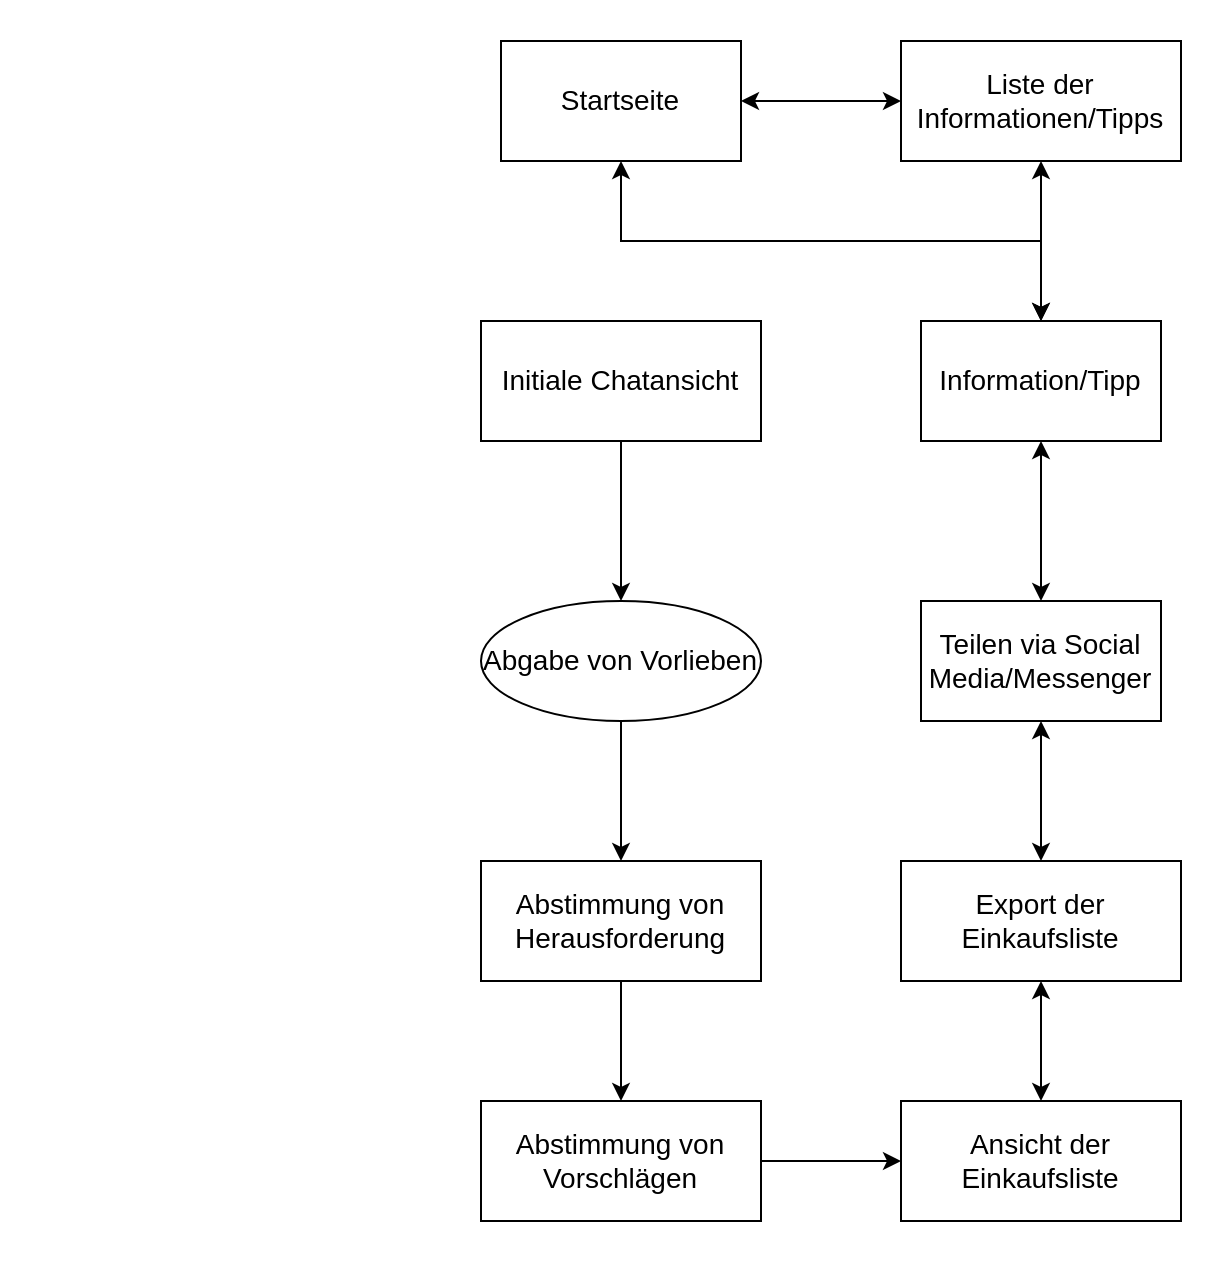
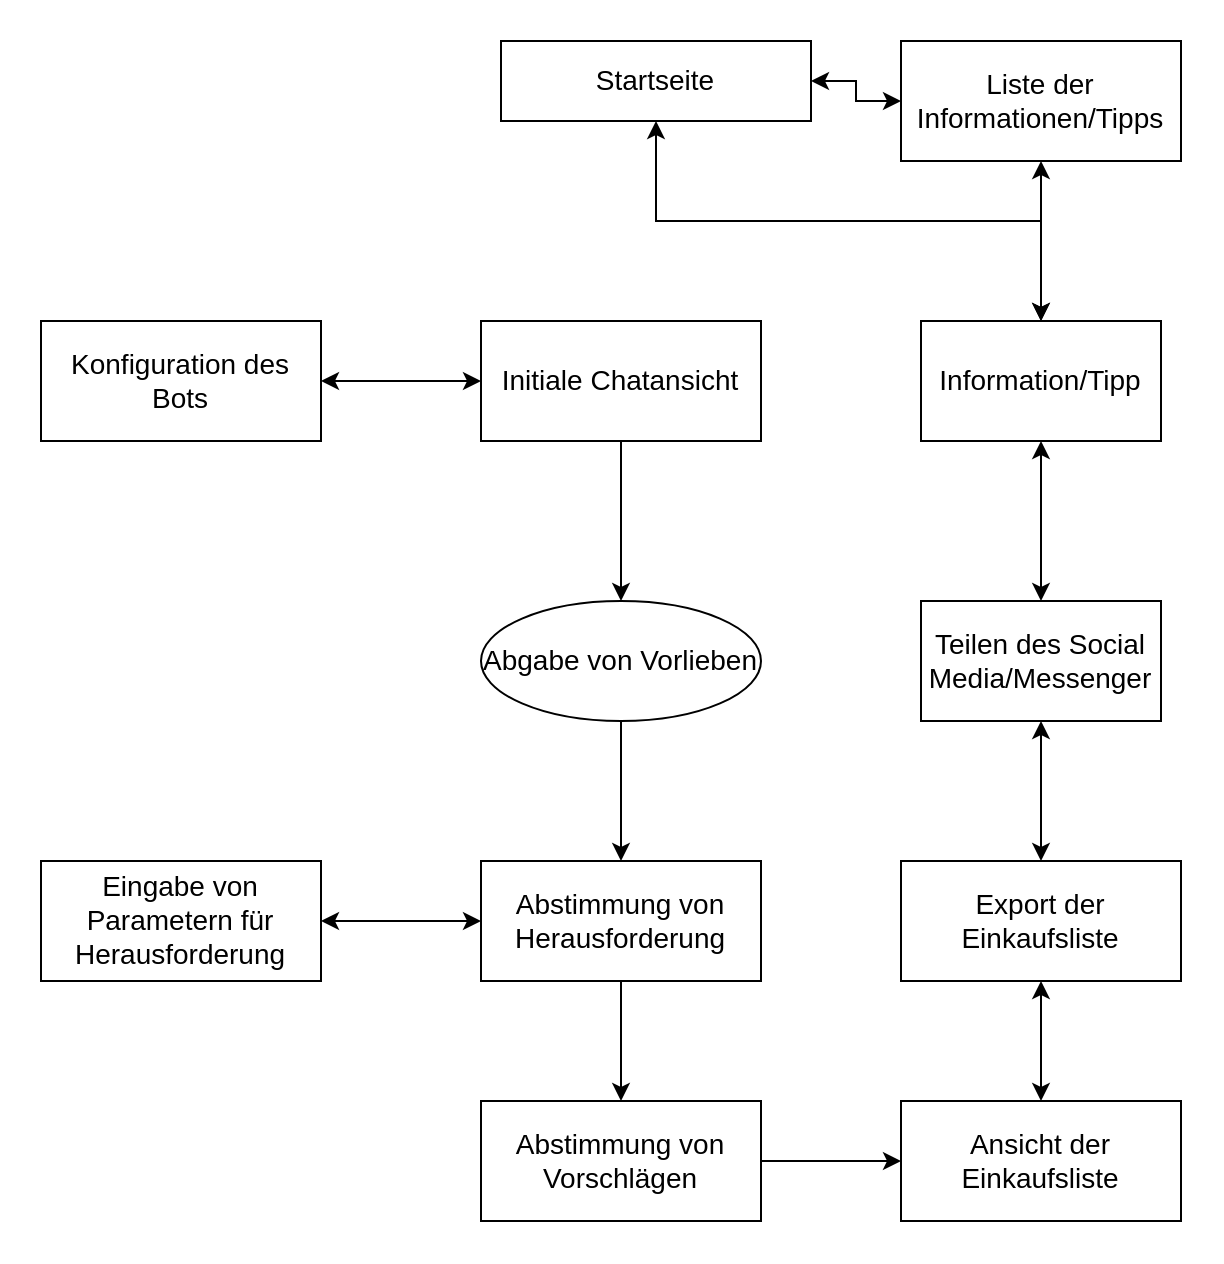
  <mxCell id="0" />
  <mxCell id="1" parent="0" />
  <mxCell id="2" style="edgeStyle=orthogonalEdgeStyle;rounded=0;orthogonalLoop=1;jettySize=auto;html=1;exitX=1;exitY=0.5;exitDx=0;exitDy=0;entryX=0;entryY=0.5;entryDx=0;entryDy=0;startArrow=classic;startFill=1;endArrow=classic;endFill=1;" parent="1" source="4" target="7" edge="1"><mxGeometry relative="1" as="geometry" /></mxCell>
  <mxCell id="3" style="edgeStyle=orthogonalEdgeStyle;rounded=0;orthogonalLoop=1;jettySize=auto;html=1;exitX=0.5;exitY=1;exitDx=0;exitDy=0;startArrow=classic;startFill=1;endArrow=classic;endFill=1;" parent="1" source="4" target="9" edge="1"><mxGeometry relative="1" as="geometry" /></mxCell>
- <mxCell id="4" value="&lt;font style=&quot;font-size: 14px&quot;&gt;Startseite&lt;/font&gt;" style="rounded=0;whiteSpace=wrap;html=1;" parent="1" vertex="1"><mxGeometry x="250" y="20" width="120" height="60" as="geometry" /></mxCell>
- <mxCell id="5" value="&lt;font style=&quot;font-size: 14px&quot;&gt;Teilen via Social Media/Messenger&lt;/font&gt;" style="rounded=0;whiteSpace=wrap;html=1;" parent="1" vertex="1"><mxGeometry x="460" y="300" width="120" height="60" as="geometry" /></mxCell>
+ <mxCell id="4" value="&lt;font style=&quot;font-size: 14px&quot;&gt;Startseite&lt;/font&gt;" style="rounded=0;whiteSpace=wrap;html=1;" parent="1" vertex="1"><mxGeometry x="250" y="20" width="155" height="40" as="geometry" /></mxCell>
+ <mxCell id="5" value="&lt;font style=&quot;font-size: 14px&quot;&gt;Teilen des Social Media/Messenger&lt;/font&gt;" style="rounded=0;whiteSpace=wrap;html=1;" parent="1" vertex="1"><mxGeometry x="460" y="300" width="120" height="60" as="geometry" /></mxCell>
  <mxCell id="6" style="edgeStyle=orthogonalEdgeStyle;rounded=0;orthogonalLoop=1;jettySize=auto;html=1;exitX=0.5;exitY=1;exitDx=0;exitDy=0;entryX=0.5;entryY=0;entryDx=0;entryDy=0;startArrow=classic;startFill=1;endArrow=classic;endFill=1;" parent="1" source="7" target="9" edge="1"><mxGeometry relative="1" as="geometry" /></mxCell>
  <mxCell id="7" value="&lt;font style=&quot;font-size: 14px&quot;&gt;Liste der Informationen/Tipps&lt;/font&gt;" style="rounded=0;whiteSpace=wrap;html=1;" parent="1" vertex="1"><mxGeometry x="450" y="20" width="140" height="60" as="geometry" /></mxCell>
  <mxCell id="8" style="edgeStyle=orthogonalEdgeStyle;rounded=0;orthogonalLoop=1;jettySize=auto;html=1;exitX=0.5;exitY=1;exitDx=0;exitDy=0;entryX=0.5;entryY=0;entryDx=0;entryDy=0;startArrow=classic;startFill=1;endArrow=classic;endFill=1;" parent="1" source="9" target="5" edge="1"><mxGeometry relative="1" as="geometry" /></mxCell>
  <mxCell id="9" value="&lt;font style=&quot;font-size: 14px&quot;&gt;Information/Tipp&lt;/font&gt;" style="rounded=0;whiteSpace=wrap;html=1;" parent="1" vertex="1"><mxGeometry x="460" y="160" width="120" height="60" as="geometry" /></mxCell>
  <mxCell id="10" style="edgeStyle=orthogonalEdgeStyle;rounded=0;orthogonalLoop=1;jettySize=auto;html=1;exitX=0.5;exitY=1;exitDx=0;exitDy=0;entryX=0.5;entryY=0;entryDx=0;entryDy=0;startArrow=none;startFill=0;endArrow=classic;endFill=1;" parent="1" source="11" target="14" edge="1"><mxGeometry relative="1" as="geometry" /></mxCell>
  <mxCell id="11" value="&lt;font style=&quot;font-size: 14px&quot;&gt;Initiale Chatansicht&lt;/font&gt;" style="rounded=0;whiteSpace=wrap;html=1;" parent="1" vertex="1"><mxGeometry x="240" y="160" width="140" height="60" as="geometry" /></mxCell>
+ <mxCell id="12" style="edgeStyle=orthogonalEdgeStyle;rounded=0;orthogonalLoop=1;jettySize=auto;html=1;exitX=1;exitY=0.5;exitDx=0;exitDy=0;entryX=0;entryY=0.5;entryDx=0;entryDy=0;startArrow=classic;startFill=1;endArrow=classic;endFill=1;" parent="1" source="13" target="11" edge="1"><mxGeometry relative="1" as="geometry" /></mxCell>
+ <mxCell id="13" value="&lt;font style=&quot;font-size: 14px&quot;&gt;Konfiguration des Bots&lt;/font&gt;" style="rounded=0;whiteSpace=wrap;html=1;" parent="1" vertex="1"><mxGeometry x="20" y="160" width="140" height="60" as="geometry" /></mxCell>
  <mxCell id="14" value="&lt;font style=&quot;font-size: 14px&quot;&gt;Abgabe von Vorlieben&lt;/font&gt;" style="ellipse;whiteSpace=wrap;html=1;" parent="1" vertex="1"><mxGeometry x="240" y="300" width="140" height="60" as="geometry" /></mxCell>
  <mxCell id="15" style="edgeStyle=orthogonalEdgeStyle;rounded=0;orthogonalLoop=1;jettySize=auto;html=1;exitX=0.5;exitY=0;exitDx=0;exitDy=0;entryX=0.5;entryY=1;entryDx=0;entryDy=0;startArrow=classic;startFill=1;endArrow=none;endFill=0;" parent="1" source="23" target="14" edge="1"><mxGeometry relative="1" as="geometry" /></mxCell>
  <mxCell id="16" style="edgeStyle=orthogonalEdgeStyle;rounded=0;orthogonalLoop=1;jettySize=auto;html=1;exitX=1;exitY=0.5;exitDx=0;exitDy=0;startArrow=none;startFill=0;endArrow=classic;endFill=1;entryX=0;entryY=0.5;entryDx=0;entryDy=0;" parent="1" source="17" target="18" edge="1"><mxGeometry relative="1" as="geometry" /></mxCell>
  <mxCell id="17" value="&lt;font style=&quot;font-size: 14px&quot;&gt;Abstimmung von Vorschlägen&lt;/font&gt;" style="rounded=0;whiteSpace=wrap;html=1;" parent="1" vertex="1"><mxGeometry x="240" y="550" width="140" height="60" as="geometry" /></mxCell>
  <mxCell id="18" value="&lt;font style=&quot;font-size: 14px&quot;&gt;Ansicht der Einkaufsliste&lt;/font&gt;" style="rounded=0;whiteSpace=wrap;html=1;" parent="1" vertex="1"><mxGeometry x="450" y="550" width="140" height="60" as="geometry" /></mxCell>
  <mxCell id="19" style="edgeStyle=orthogonalEdgeStyle;rounded=0;orthogonalLoop=1;jettySize=auto;html=1;exitX=0.5;exitY=0;exitDx=0;exitDy=0;entryX=0.5;entryY=1;entryDx=0;entryDy=0;startArrow=classic;startFill=1;endArrow=classic;endFill=1;" parent="1" source="21" target="5" edge="1"><mxGeometry relative="1" as="geometry" /></mxCell>
  <mxCell id="20" style="edgeStyle=orthogonalEdgeStyle;rounded=0;orthogonalLoop=1;jettySize=auto;html=1;exitX=0.5;exitY=1;exitDx=0;exitDy=0;entryX=0.5;entryY=0;entryDx=0;entryDy=0;startArrow=classic;startFill=1;endArrow=classic;endFill=1;" parent="1" source="21" target="18" edge="1"><mxGeometry relative="1" as="geometry" /></mxCell>
  <mxCell id="21" value="&lt;font style=&quot;font-size: 14px&quot;&gt;Export der Einkaufsliste&lt;/font&gt;" style="rounded=0;whiteSpace=wrap;html=1;" parent="1" vertex="1"><mxGeometry x="450" y="430" width="140" height="60" as="geometry" /></mxCell>
  <mxCell id="22" style="edgeStyle=orthogonalEdgeStyle;rounded=0;orthogonalLoop=1;jettySize=auto;html=1;exitX=0.5;exitY=1;exitDx=0;exitDy=0;entryX=0.5;entryY=0;entryDx=0;entryDy=0;" edge="1" parent="1" source="23" target="17"><mxGeometry relative="1" as="geometry" /></mxCell>
  <mxCell id="23" value="&lt;font style=&quot;font-size: 14px&quot;&gt;Abstimmung von Herausforderung&lt;/font&gt;" style="rounded=0;whiteSpace=wrap;html=1;" vertex="1" parent="1"><mxGeometry x="240" y="430" width="140" height="60" as="geometry" /></mxCell>
+ <mxCell id="24" style="edgeStyle=orthogonalEdgeStyle;rounded=0;orthogonalLoop=1;jettySize=auto;html=1;exitX=1;exitY=0.5;exitDx=0;exitDy=0;entryX=0;entryY=0.5;entryDx=0;entryDy=0;startArrow=classic;startFill=1;" edge="1" parent="1" source="25" target="23"><mxGeometry relative="1" as="geometry" /></mxCell>
+ <mxCell id="25" value="&lt;font style=&quot;font-size: 14px&quot;&gt;Eingabe von Parametern für Herausforderung&lt;/font&gt;" style="rounded=0;whiteSpace=wrap;html=1;" vertex="1" parent="1"><mxGeometry x="20" y="430" width="140" height="60" as="geometry" /></mxCell>
